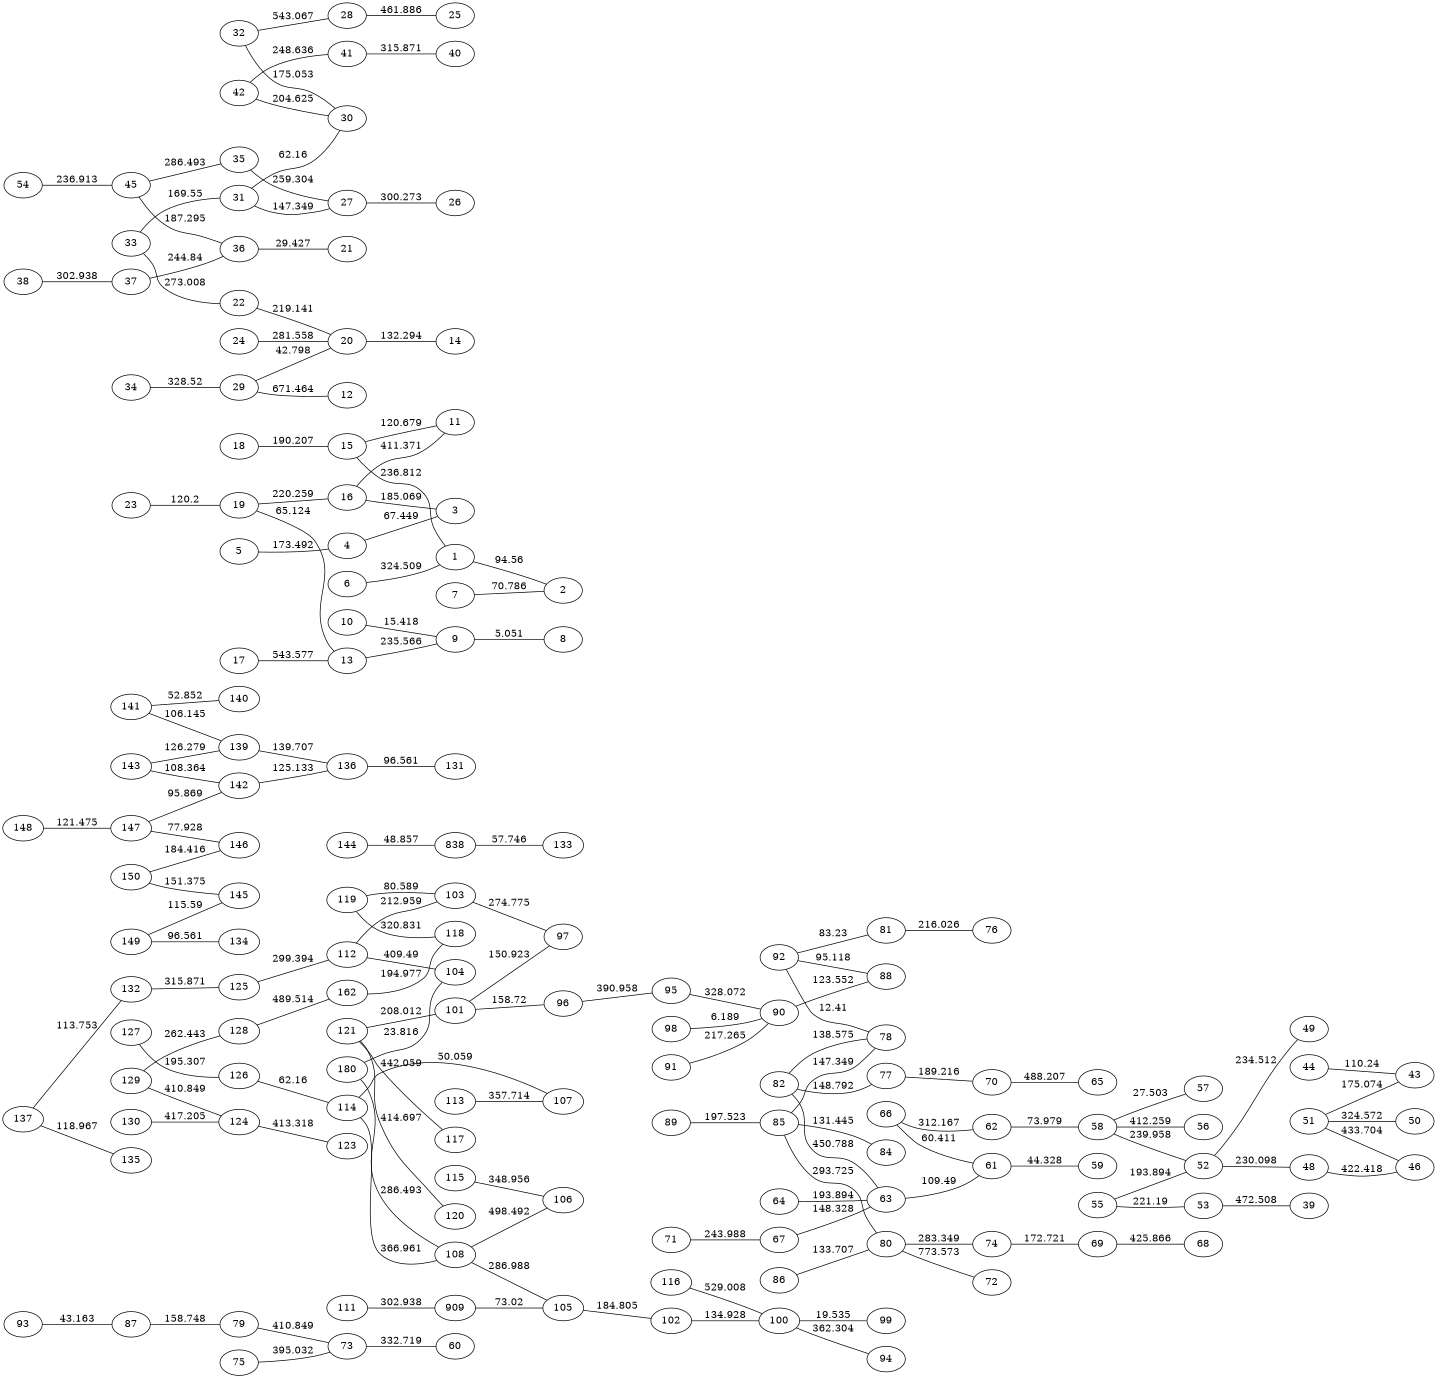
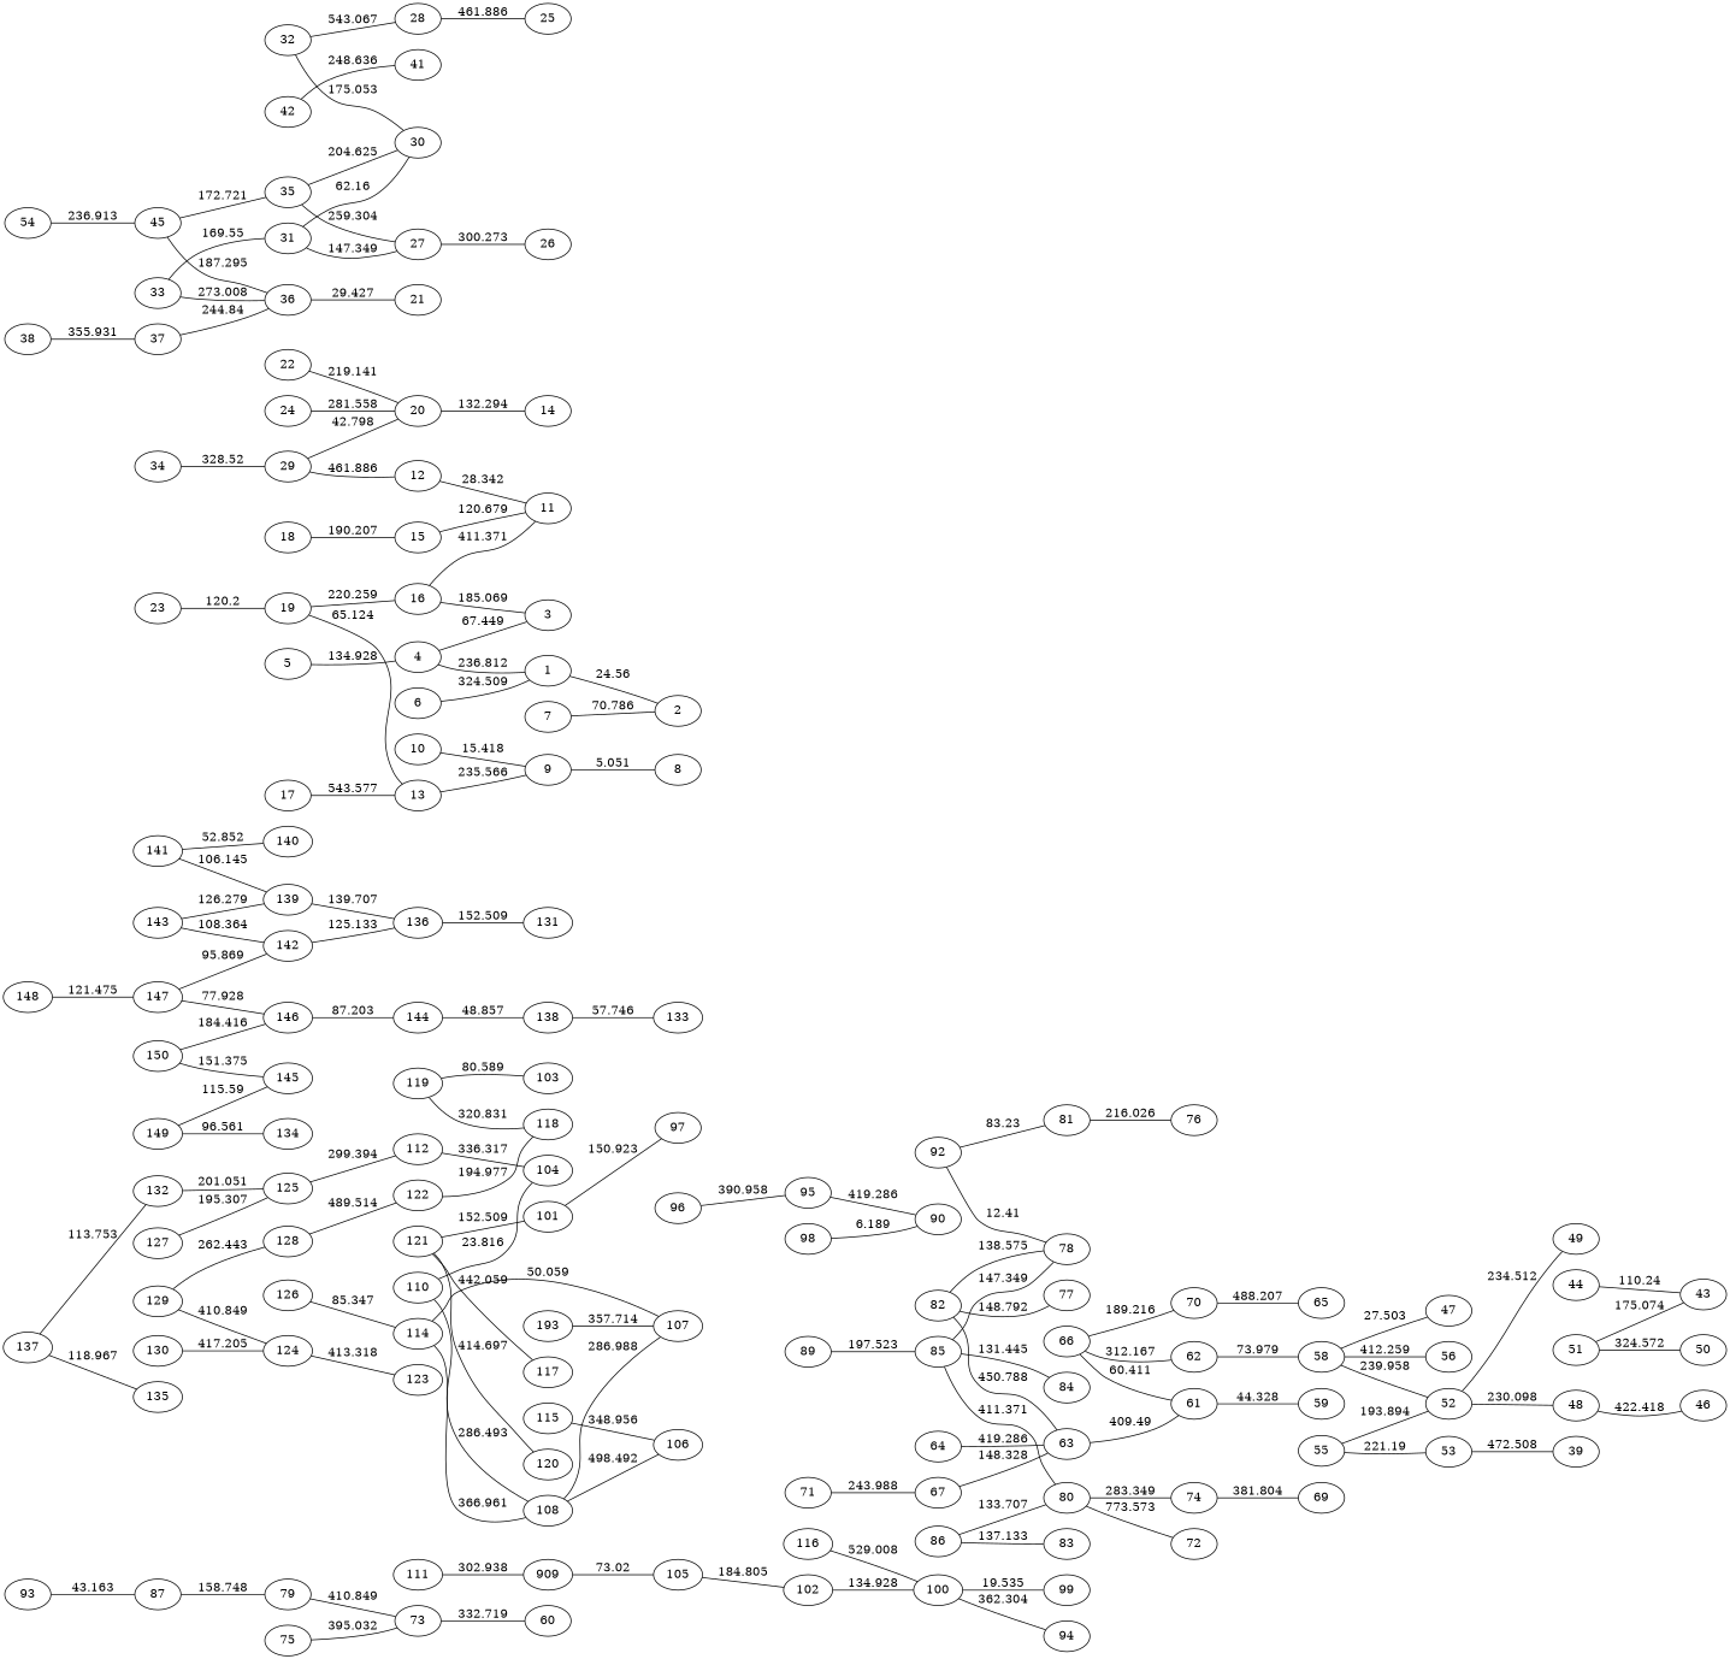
  graph {
    rankdir=LR
    93
    87
    79
    73
    60
    75
    81
    76
    92
    78
-   88
    90
    98
    82
    77
    63
    70
    61
    85
    84
    80
    74
    72
    86
+   83
    65
    89
-   91
    69
-   68
    95
    96
    101
    97
    121
    120
    117
    103
    119
    118
    112
    104
    125
    127
    132
    137
    135
    139
    136
    141
    140
    143
    142
    131
    147
    146
    144
-   138 [label=838]
+   138
    133
    148
    150
    145
    149
    134
-   122 [label=162]
-   110 [label=180]
+   122
+   110
    108
    105
    106
    102
    100
    n72 [label=909]
    99
    94
    111
-   113
+   113 [label=193]
    107
    114
    126
    59
    67
    71
    66
    62
    58
-   57
+   57 [label=47]
    52
    56
    48
    49
    46
    55
    53
    39
    31
    30
    27
    26
    33
    22
    20
    32
    28
    25
    42
    41
-   40
    35
    45
    36
    21
    54
    37
    14
    29
    12
    11
    24
    34
    38
    64
    51
    43
    50
    44
    128
    129
    124
    123
    130
    115
    116
    15
    18
    16
    3
    4
    1
    2
    5
    19
    13
    9
    8
    23
    10
    7
    6
    17
    93 -- 87 [label=43.163]
    87 -- 79 [label=158.748]
    79 -- 73 [label=410.849]
    73 -- 60 [label=332.719]
    75 -- 73 [label=395.032]
    81 -- 76 [label=216.026]
    92 -- 81 [label=83.23]
    92 -- 78 [label=12.41]
-   92 -- 88 [label=95.118]
-   90 -- 88 [label=123.552]
    98 -- 90 [label=6.189]
    82 -- 78 [label=138.575]
    82 -- 77 [label=148.792]
    82 -- 63 [label=450.788]
-   77 -- 70 [label=189.216]
-   63 -- 61 [label=109.49]
+   66 -- 70 [label=189.216]
+   63 -- 61 [label=409.49]
    70 -- 65 [label=488.207]
    61 -- 59 [label=44.328]
    85 -- 78 [label=147.349]
    85 -- 84 [label=131.445]
-   85 -- 80 [label=293.725]
+   85 -- 80 [label=411.371]
    80 -- 74 [label=283.349]
    80 -- 72 [label=773.573]
-   74 -- 69 [label=172.721]
+   74 -- 69 [label=381.804]
    86 -- 80 [label=133.707]
+   86 -- 83 [label=137.133]
    89 -- 85 [label=197.523]
-   91 -- 90 [label=217.265]
-   69 -- 68 [label=425.866]
-   95 -- 90 [label=328.072]
+   95 -- 90 [label=419.286]
    96 -- 95 [label=390.958]
-   101 -- 96 [label=158.72]
    101 -- 97 [label=150.923]
-   121 -- 101 [label=208.012]
+   121 -- 101 [label=152.509]
    121 -- 120 [label=414.697]
    121 -- 117 [label=442.059]
-   103 -- 97 [label=274.775]
    119 -- 103 [label=80.589]
    119 -- 118 [label=320.831]
-   112 -- 103 [label=212.959]
-   112 -- 104 [label=409.49]
+   112 -- 104 [label=336.317]
    125 -- 112 [label=299.394]
-   127 -- 126 [label=195.307]
-   132 -- 125 [label=315.871]
+   127 -- 125 [label=195.307]
+   132 -- 125 [label=201.051]
    137 -- 132 [label=113.753]
    137 -- 135 [label=118.967]
    139 -- 136 [label=139.707]
-   136 -- 131 [label=96.561]
+   136 -- 131 [label=152.509]
    141 -- 139 [label=106.145]
    141 -- 140 [label=52.852]
    143 -- 139 [label=126.279]
    143 -- 142 [label=108.364]
    142 -- 136 [label=125.133]
    147 -- 142 [label=95.869]
    147 -- 146 [label=77.928]
+   146 -- 144 [label=87.203]
    144 -- 138 [label=48.857]
    138 -- 133 [label=57.746]
    148 -- 147 [label=121.475]
    150 -- 146 [label=184.416]
    150 -- 145 [label=151.375]
    149 -- 145 [label=115.59]
    149 -- 134 [label=96.561]
    122 -- 118 [label=194.977]
    110 -- 104 [label=23.816]
    110 -- 108 [label=286.493]
-   108 -- 105 [label=286.988]
+   108 -- 107 [label=286.988]
    108 -- 106 [label=498.492]
    105 -- 102 [label=184.805]
    102 -- 100 [label=134.928]
    100 -- 99 [label=19.535]
    100 -- 94 [label=362.304]
    n72 -- 105 [label=73.02]
    111 -- n72 [label=302.938]
    113 -- 107 [label=357.714]
    114 -- 108 [label=366.961]
    114 -- 107 [label=50.059]
-   126 -- 114 [label=62.16]
+   126 -- 114 [label=85.347]
    67 -- 63 [label=148.328]
    71 -- 67 [label=243.988]
    66 -- 61 [label=60.411]
    66 -- 62 [label=312.167]
    62 -- 58 [label=73.979]
    58 -- 57 [label=27.503]
    58 -- 52 [label=239.958]
    58 -- 56 [label=412.259]
    52 -- 48 [label=230.098]
    52 -- 49 [label=234.512]
    48 -- 46 [label=422.418]
    55 -- 52 [label=193.894]
    55 -- 53 [label=221.19]
    53 -- 39 [label=472.508]
    31 -- 30 [label=62.16]
    31 -- 27 [label=147.349]
    27 -- 26 [label=300.273]
    33 -- 31 [label=169.55]
-   33 -- 22 [label=273.008]
+   33 -- 36 [label=273.008]
    22 -- 20 [label=219.141]
    20 -- 14 [label=132.294]
    32 -- 30 [label=175.053]
    32 -- 28 [label=543.067]
    28 -- 25 [label=461.886]
-   42 -- 30 [label=204.625]
+   35 -- 30 [label=204.625]
    42 -- 41 [label=248.636]
-   41 -- 40 [label=315.871]
    35 -- 27 [label=259.304]
-   45 -- 35 [label=286.493]
+   45 -- 35 [label=172.721]
    45 -- 36 [label=187.295]
    36 -- 21 [label=29.427]
    54 -- 45 [label=236.913]
    37 -- 36 [label=244.84]
    29 -- 20 [label=42.798]
-   29 -- 12 [label=671.464]
+   29 -- 12 [label=461.886]
+   12 -- 11 [label=28.342]
    24 -- 20 [label=281.558]
    34 -- 29 [label=328.52]
-   38 -- 37 [label=302.938]
-   64 -- 63 [label=193.894]
-   51 -- 46 [label=433.704]
+   38 -- 37 [label=355.931]
+   64 -- 63 [label=419.286]
    51 -- 43 [label=175.074]
    51 -- 50 [label=324.572]
    44 -- 43 [label=110.24]
    128 -- 122 [label=489.514]
    129 -- 128 [label=262.443]
    129 -- 124 [label=410.849]
    124 -- 123 [label=413.318]
    130 -- 124 [label=417.205]
    115 -- 106 [label=348.956]
    116 -- 100 [label=529.008]
    15 -- 11 [label=120.679]
    18 -- 15 [label=190.207]
    16 -- 11 [label=411.371]
    16 -- 3 [label=185.069]
    4 -- 3 [label=67.449]
-   15 -- 1 [label=236.812]
-   1 -- 2 [label=94.56]
-   5 -- 4 [label=173.492]
+   4 -- 1 [label=236.812]
+   1 -- 2 [label=24.56]
+   5 -- 4 [label=134.928]
    19 -- 16 [label=220.259]
    19 -- 13 [label=65.124]
    13 -- 9 [label=235.566]
    9 -- 8 [label=5.051]
    23 -- 19 [label=120.2]
    10 -- 9 [label=15.418]
    7 -- 2 [label=70.786]
    6 -- 1 [label=324.509]
    17 -- 13 [label=543.577]
  }
